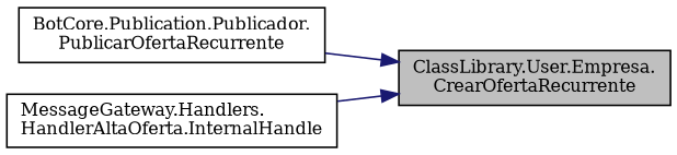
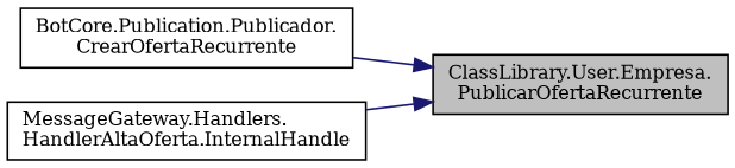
  digraph {
    fontname="DejaVu Serif"
    rankdir=RL
    node [color=black fillcolor=white fontname="DejaVu Serif" fontsize=10 shape=record style=filled]
    edge [color=midnightblue dir=back fontname="DejaVu Serif" fontsize=10 labelfontname=Helvetica labelfontsize=10 style=solid]
-   n1 [fillcolor=grey75 fontcolor=black height=0.2 label="ClassLibrary.User.Empresa.\lCrearOfertaRecurrente" width=0.4]
-   n2 [height=0.2 label="BotCore.Publication.Publicador.\lPublicarOfertaRecurrente" width=0.4]
+   n1 [fillcolor=grey75 fontcolor=black height=0.2 label="ClassLibrary.User.Empresa.\lPublicarOfertaRecurrente" width=0.4]
+   n2 [height=0.2 label="BotCore.Publication.Publicador.\lCrearOfertaRecurrente" width=0.4]
    n3 [height=0.2 label="MessageGateway.Handlers.\lHandlerAltaOferta.InternalHandle" width=0.4]
    n1 -> n2
    n1 -> n3
  }
